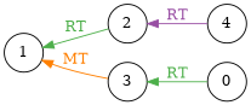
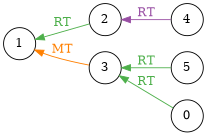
  digraph {
    rankdir=RL
    node [shape=circle]
    edge [color="#4daf4a" fontcolor="#4daf4a"]
    3
    1
    2
+   5
    n5 [label=0]
    4
    subgraph sub_1 {
      3
      1
    }
    subgraph sub_2 {
      3
      1
      2
+     5
      n5
    }
    subgraph sub_3 {
      2
      4
    }
    3 -> 1 [color="#ff7f00" fontcolor="#ff7f00" label=MT]
    2 -> 1 [label=RT]
+   5 -> 3 [label=RT]
    n5 -> 3 [label=RT]
    4 -> 2 [color="#984ea3" fontcolor="#984ea3" label=RT]
  }
